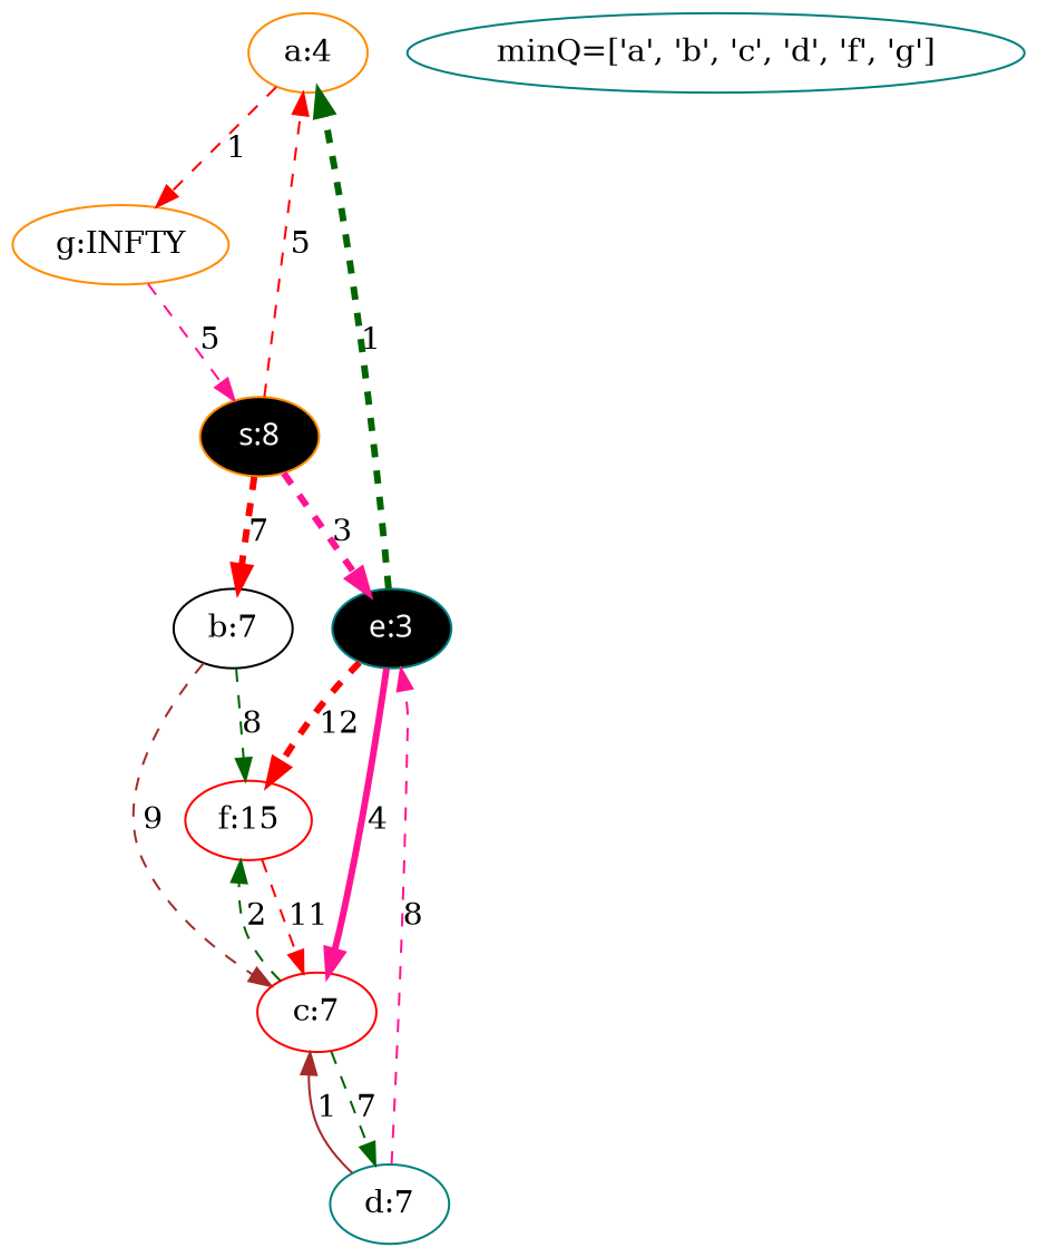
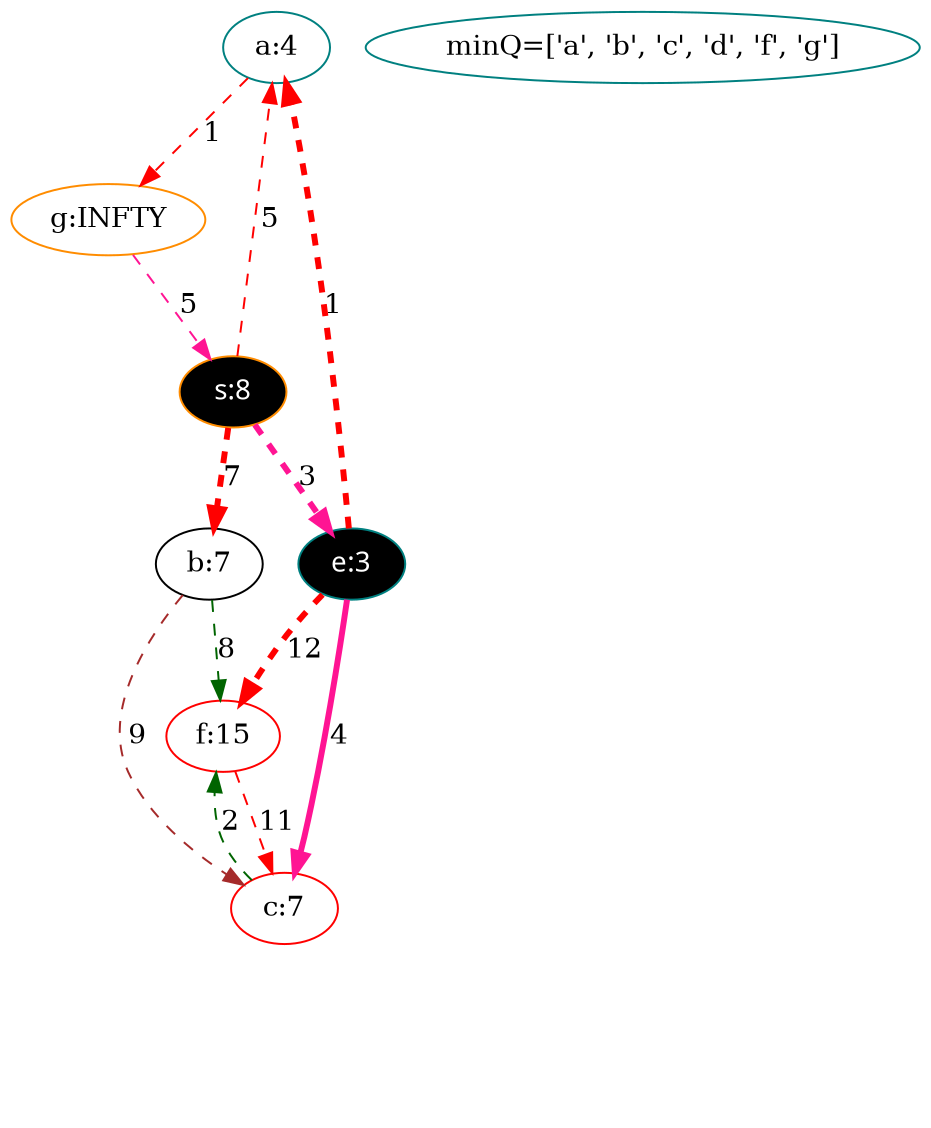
  digraph {
    node [color=darkorange]
    edge [color=red penwidth=1 style=dashed]
-   n1 [label="a:4"]
+   n1 [color=teal label="a:4"]
    n2 [label="g:INFTY"]
    n3 [fillcolor=black fontcolor=white fontname="time-bold" label="s:8" style=filled]
    n4 [color=black label="b:7"]
    n5 [color=red label="c:7"]
    n6 [color=red label="f:15"]
-   n7 [color=teal label="d:7"]
    n8 [color=teal fillcolor=black fontcolor=white fontname="time-bold" label="e:3" style=filled]
    n9 [color=teal label="minQ=['a', 'b', 'c', 'd', 'f', 'g']"]
    n1 -> n2 [label=1]
    n2 -> n3 [color=deeppink label=5]
    n3 -> n1 [label=5]
    n3 -> n4 [label=7 penwidth=3]
    n3 -> n8 [color=deeppink label=3 penwidth=3]
    n4 -> n5 [color=brown label=9]
    n4 -> n6 [color=darkgreen label=8]
    n5 -> n6 [color=darkgreen label=2]
-   n5 -> n7 [color=darkgreen label=7]
    n6 -> n5 [label=11]
-   n7 -> n5 [color=brown label=1 style=bold]
-   n7 -> n8 [color=deeppink label=8]
-   n8 -> n1 [color=darkgreen label=1 penwidth=3]
+   n8 -> n1 [label=1 penwidth=3]
    n8 -> n5 [color=deeppink label=4 penwidth=3 style=bold]
    n8 -> n6 [label=12 penwidth=3]
  }
